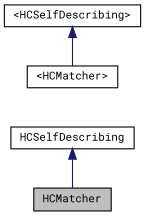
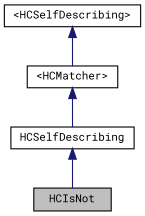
  digraph {
    fontname="Roboto Mono"
    node [color=black fontname="Roboto Mono" fontsize=10 shape=record]
    edge [color=midnightblue dir=back fontname="Roboto Mono" fontsize=10 labelfontname="FreeSans.ttf" labelfontsize=10 style=solid]
-   n1 [fillcolor=grey75 fontcolor=black height=0.2 label=HCMatcher style=filled width=0.4]
+   n1 [fillcolor=grey75 fontcolor=black height=0.2 label=HCIsNot style=filled width=0.4]
    n2 [height=0.2 label=HCSelfDescribing width=0.4]
    n3 [height=0.2 label="\<HCMatcher\>" width=0.4]
    n4 [height=0.2 label="\<HCSelfDescribing\>" width=0.4]
    n2 -> n1
+   n3 -> n2
    n4 -> n3
  }
